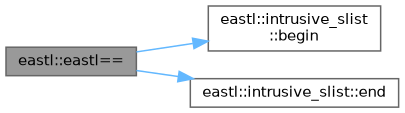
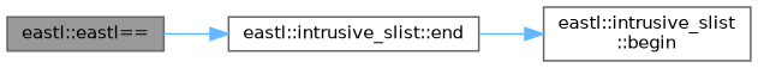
  digraph {
    rankdir=LR
    node [color=grey40 fillcolor=white fontname=Helvetica fontsize=10 shape=box style=filled]
    edge [color=steelblue1 fontname=Helvetica fontsize=10 labelfontname=Helvetica labelfontsize=10 style=solid]
    n1 [color=gray40 fillcolor=grey60 fontcolor=black height=0.2 label="eastl::eastl==" width=0.4]
    n2 [height=0.2 label="eastl::intrusive_slist\l::begin" width=0.4]
    n3 [height=0.2 label="eastl::intrusive_slist::end" width=0.4]
-   n1 -> n2
+   n3 -> n2
    n1 -> n3
  }
